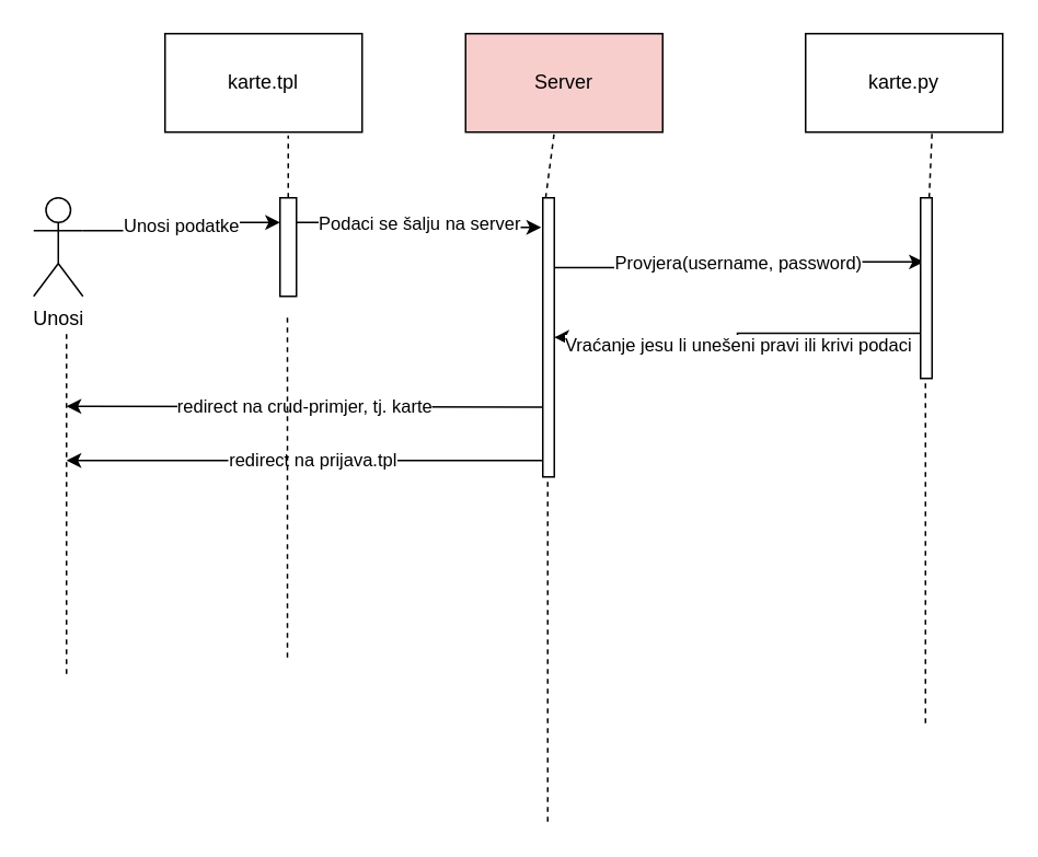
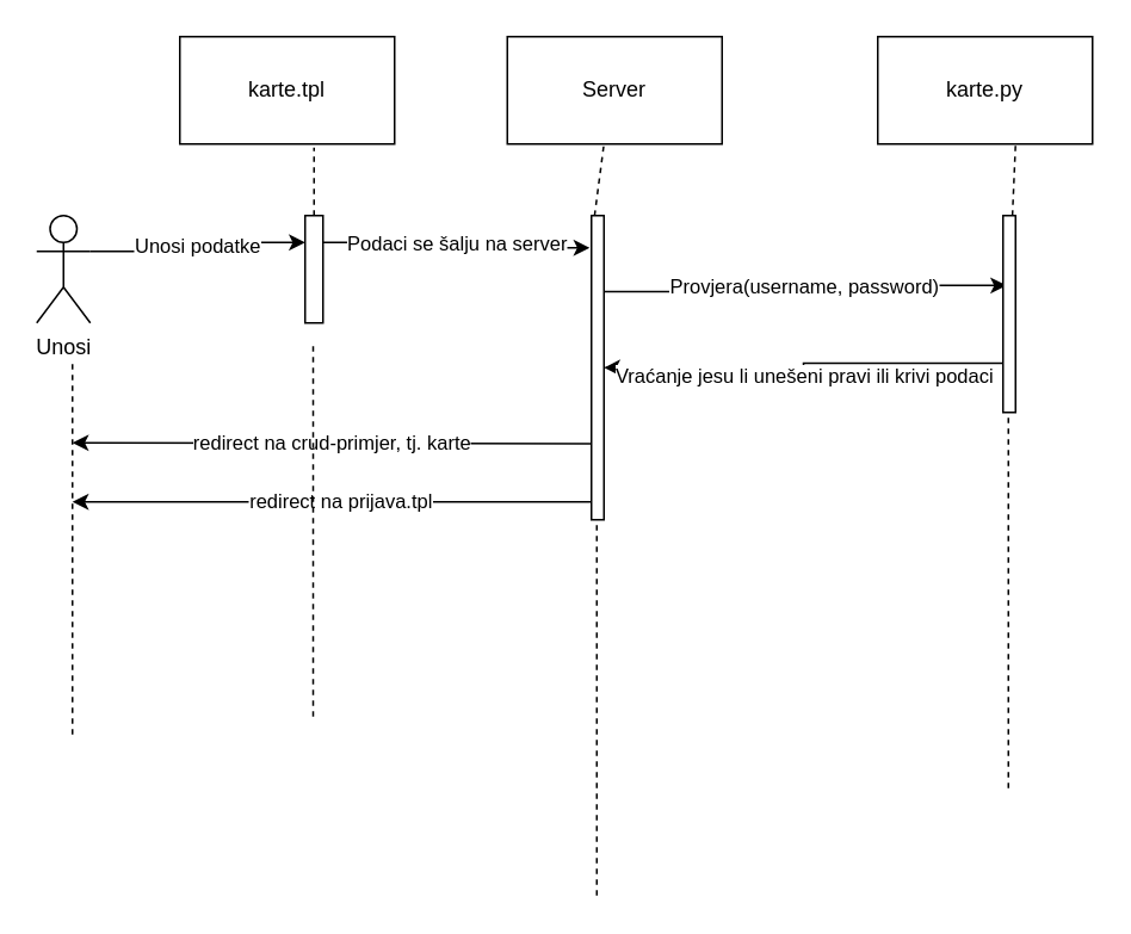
  <mxCell id="0" />
  <mxCell id="1" parent="0" />
  <mxCell id="2" value="Unosi podatke" style="edgeStyle=orthogonalEdgeStyle;rounded=0;orthogonalLoop=1;jettySize=auto;html=1;exitX=1;exitY=0.333;exitDx=0;exitDy=0;exitPerimeter=0;entryX=0;entryY=0.25;entryDx=0;entryDy=0;" edge="1" parent="1" source="3" target="6"><mxGeometry relative="1" as="geometry" /></mxCell>
  <mxCell id="3" value="&lt;div&gt;Unosi&lt;/div&gt;" style="shape=umlActor;verticalLabelPosition=bottom;labelBackgroundColor=#ffffff;verticalAlign=top;html=1;outlineConnect=0;" vertex="1" parent="1"><mxGeometry x="20" y="120" width="30" height="60" as="geometry" /></mxCell>
  <mxCell id="4" value="karte.tpl" style="rounded=0;whiteSpace=wrap;html=1;" vertex="1" parent="1"><mxGeometry x="100" y="20" width="120" height="60" as="geometry" /></mxCell>
  <mxCell id="5" value="Podaci se šalju na server" style="edgeStyle=orthogonalEdgeStyle;rounded=0;orthogonalLoop=1;jettySize=auto;html=1;exitX=1;exitY=0.25;exitDx=0;exitDy=0;entryX=-0.143;entryY=0.106;entryDx=0;entryDy=0;entryPerimeter=0;" edge="1" parent="1" source="6" target="12"><mxGeometry relative="1" as="geometry" /></mxCell>
  <mxCell id="6" value="" style="rounded=0;whiteSpace=wrap;html=1;" vertex="1" parent="1"><mxGeometry x="170" y="120" width="10" height="60" as="geometry" /></mxCell>
  <mxCell id="7" value="" style="endArrow=none;dashed=1;html=1;exitX=0.5;exitY=0;exitDx=0;exitDy=0;" edge="1" parent="1" source="6"><mxGeometry width="50" height="50" relative="1" as="geometry"><mxPoint x="150" y="130" as="sourcePoint" /><mxPoint x="175" y="82" as="targetPoint" /></mxGeometry></mxCell>
- <mxCell id="8" value="Server" style="rounded=0;whiteSpace=wrap;html=1;fillColor=#f8cecc;" vertex="1" parent="1"><mxGeometry x="283" y="20" width="120" height="60" as="geometry" /></mxCell>
+ <mxCell id="8" value="Server" style="rounded=0;whiteSpace=wrap;html=1;" vertex="1" parent="1"><mxGeometry x="283" y="20" width="120" height="60" as="geometry" /></mxCell>
  <mxCell id="9" value="Provjera(username, password)" style="edgeStyle=orthogonalEdgeStyle;rounded=0;orthogonalLoop=1;jettySize=auto;html=1;exitX=1;exitY=0.25;exitDx=0;exitDy=0;entryX=0.286;entryY=0.355;entryDx=0;entryDy=0;entryPerimeter=0;" edge="1" parent="1" source="12" target="15"><mxGeometry relative="1" as="geometry" /></mxCell>
  <mxCell id="10" value="redirect na crud-primjer, tj. karte" style="edgeStyle=orthogonalEdgeStyle;rounded=0;orthogonalLoop=1;jettySize=auto;html=1;exitX=0;exitY=0.75;exitDx=0;exitDy=0;" edge="1" parent="1" source="12"><mxGeometry relative="1" as="geometry"><mxPoint x="40" y="247" as="targetPoint" /></mxGeometry></mxCell>
  <mxCell id="11" value="redirect na prijava.tpl" style="edgeStyle=orthogonalEdgeStyle;rounded=0;orthogonalLoop=1;jettySize=auto;html=1;exitX=0;exitY=1;exitDx=0;exitDy=0;" edge="1" parent="1" source="12"><mxGeometry relative="1" as="geometry"><mxPoint x="40" y="280" as="targetPoint" /><Array as="points"><mxPoint x="330" y="280" /></Array></mxGeometry></mxCell>
  <mxCell id="12" value="" style="rounded=0;whiteSpace=wrap;html=1;" vertex="1" parent="1"><mxGeometry x="330" y="120" width="7" height="170" as="geometry" /></mxCell>
  <mxCell id="13" value="karte.py" style="rounded=0;whiteSpace=wrap;html=1;" vertex="1" parent="1"><mxGeometry x="490" y="20" width="120" height="60" as="geometry" /></mxCell>
  <mxCell id="14" value="Vraćanje jesu li unešeni pravi ili krivi podaci" style="edgeStyle=orthogonalEdgeStyle;rounded=0;orthogonalLoop=1;jettySize=auto;html=1;exitX=0;exitY=0.75;exitDx=0;exitDy=0;entryX=1;entryY=0.5;entryDx=0;entryDy=0;" edge="1" parent="1" source="15" target="12"><mxGeometry x="0.011" y="5" relative="1" as="geometry"><mxPoint as="offset" /></mxGeometry></mxCell>
  <mxCell id="15" value="" style="rounded=0;whiteSpace=wrap;html=1;" vertex="1" parent="1"><mxGeometry x="560" y="120" width="7" height="110" as="geometry" /></mxCell>
  <mxCell id="16" value="" style="endArrow=none;dashed=1;html=1;exitX=0.25;exitY=0;exitDx=0;exitDy=0;" edge="1" parent="1" source="12"><mxGeometry width="50" height="50" relative="1" as="geometry"><mxPoint x="287" y="130" as="sourcePoint" /><mxPoint x="337" y="80" as="targetPoint" /></mxGeometry></mxCell>
  <mxCell id="17" value="" style="endArrow=none;dashed=1;html=1;exitX=0.75;exitY=0;exitDx=0;exitDy=0;" edge="1" parent="1" source="15"><mxGeometry width="50" height="50" relative="1" as="geometry"><mxPoint x="567" y="110" as="sourcePoint" /><mxPoint x="567" y="80" as="targetPoint" /></mxGeometry></mxCell>
  <mxCell id="18" value="" style="endArrow=none;dashed=1;html=1;" edge="1" parent="1"><mxGeometry width="50" height="50" relative="1" as="geometry"><mxPoint x="40" y="410" as="sourcePoint" /><mxPoint x="40" y="200" as="targetPoint" /></mxGeometry></mxCell>
  <mxCell id="19" value="" style="endArrow=none;dashed=1;html=1;" edge="1" parent="1"><mxGeometry width="50" height="50" relative="1" as="geometry"><mxPoint x="174.5" y="400" as="sourcePoint" /><mxPoint x="174.5" y="190" as="targetPoint" /></mxGeometry></mxCell>
  <mxCell id="20" value="" style="endArrow=none;dashed=1;html=1;" edge="1" parent="1"><mxGeometry width="50" height="50" relative="1" as="geometry"><mxPoint x="333" y="500" as="sourcePoint" /><mxPoint x="333" y="290" as="targetPoint" /></mxGeometry></mxCell>
  <mxCell id="21" value="" style="endArrow=none;dashed=1;html=1;" edge="1" parent="1"><mxGeometry width="50" height="50" relative="1" as="geometry"><mxPoint x="563" y="440" as="sourcePoint" /><mxPoint x="563" y="230" as="targetPoint" /></mxGeometry></mxCell>
